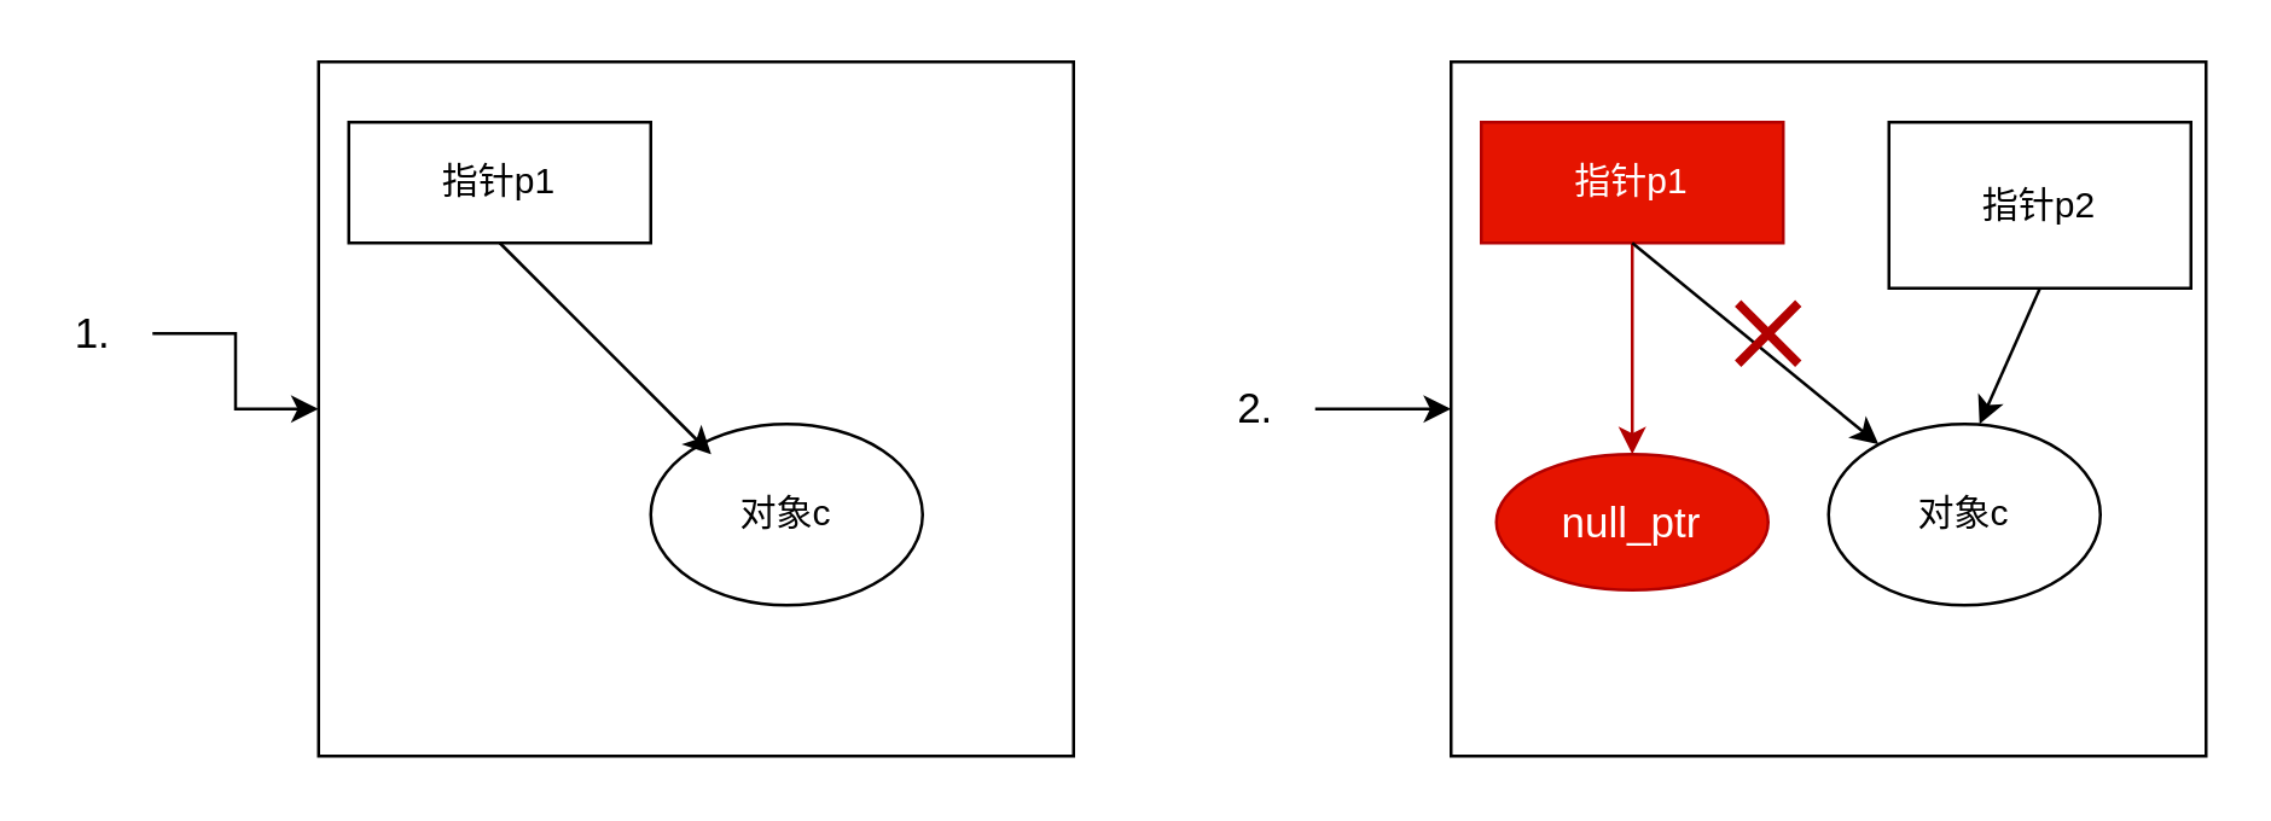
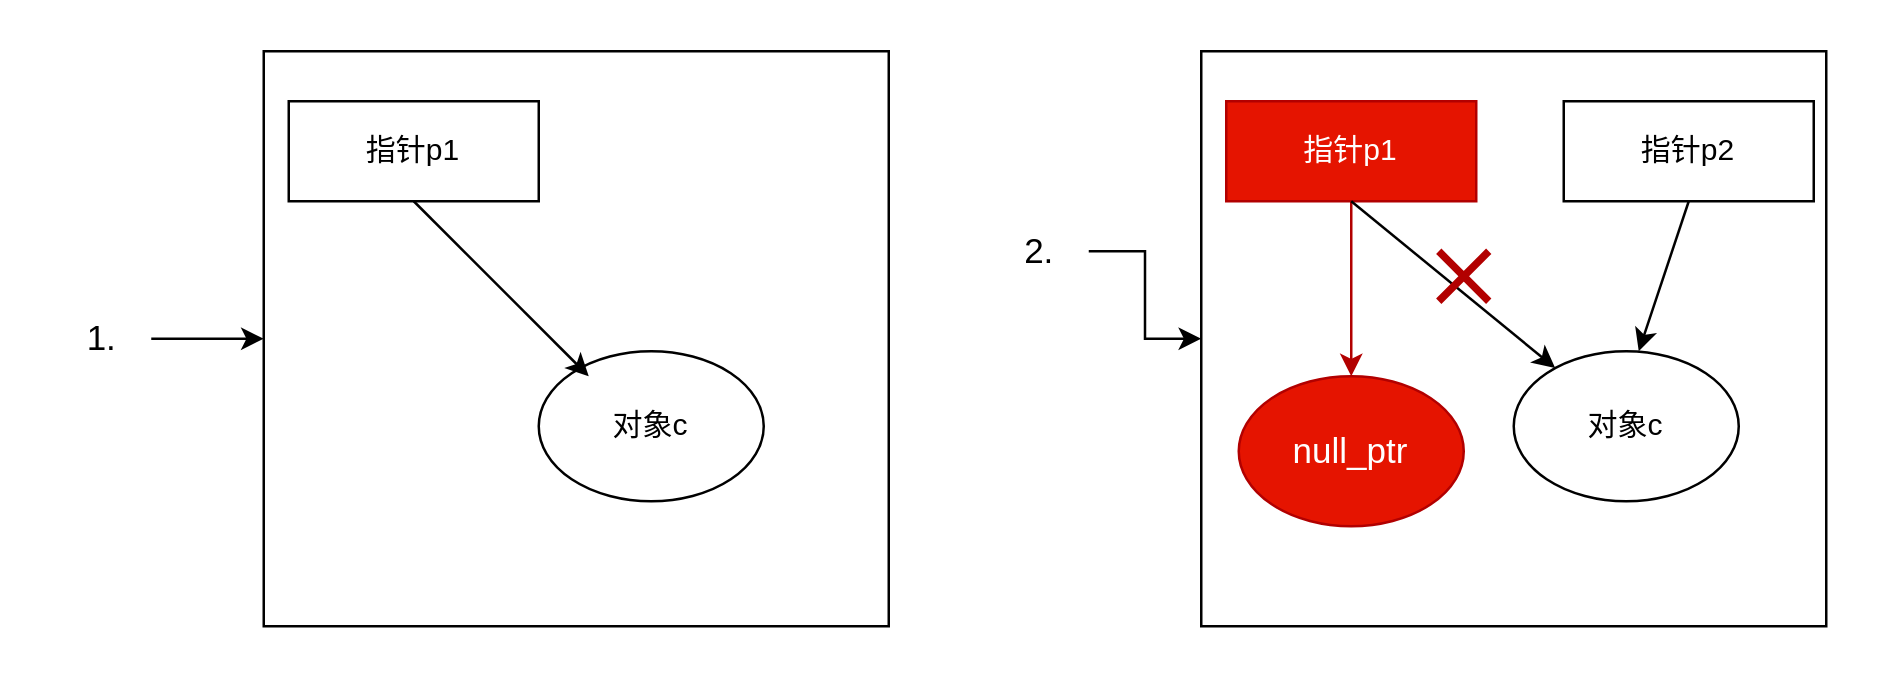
  <mxCell id="0" />
  <mxCell id="1" parent="0" />
  <mxCell id="2" value="" style="rounded=0;whiteSpace=wrap;html=1;" vertex="1" parent="1"><mxGeometry x="105" y="20" width="250" height="230" as="geometry" /></mxCell>
  <mxCell id="3" value="对象c" style="ellipse;whiteSpace=wrap;html=1;" vertex="1" parent="1"><mxGeometry x="215" y="140" width="90" height="60" as="geometry" /></mxCell>
  <mxCell id="4" value="指针p1" style="rounded=0;whiteSpace=wrap;html=1;" vertex="1" parent="1"><mxGeometry x="115" y="40" width="100" height="40" as="geometry" /></mxCell>
  <mxCell id="5" value="" style="endArrow=classic;html=1;rounded=0;exitX=0.5;exitY=1;exitDx=0;exitDy=0;" edge="1" parent="1" source="4"><mxGeometry width="50" height="50" relative="1" as="geometry"><mxPoint x="225" y="240" as="sourcePoint" /><mxPoint x="235" y="150" as="targetPoint" /></mxGeometry></mxCell>
  <mxCell id="6" value="" style="edgeStyle=orthogonalEdgeStyle;rounded=0;orthogonalLoop=1;jettySize=auto;html=1;fontSize=14;" edge="1" parent="1" source="7" target="2"><mxGeometry relative="1" as="geometry" /></mxCell>
- <mxCell id="7" value="1." style="text;html=1;align=center;verticalAlign=middle;resizable=0;points=[];autosize=1;strokeColor=none;fillColor=none;fontSize=14;" vertex="1" parent="1"><mxGeometry x="10" y="95" width="40" height="30" as="geometry" /></mxCell>
+ <mxCell id="7" value="1." style="text;html=1;align=center;verticalAlign=middle;resizable=0;points=[];autosize=1;strokeColor=none;fillColor=none;fontSize=14;" vertex="1" parent="1"><mxGeometry x="20" y="120" width="40" height="30" as="geometry" /></mxCell>
  <mxCell id="8" value="" style="rounded=0;whiteSpace=wrap;html=1;" vertex="1" parent="1"><mxGeometry x="480" y="20" width="250" height="230" as="geometry" /></mxCell>
  <mxCell id="9" value="对象c" style="ellipse;whiteSpace=wrap;html=1;" vertex="1" parent="1"><mxGeometry x="605" y="140" width="90" height="60" as="geometry" /></mxCell>
  <mxCell id="10" value="" style="edgeStyle=orthogonalEdgeStyle;rounded=0;orthogonalLoop=1;jettySize=auto;html=1;fontSize=14;fillColor=#e51400;strokeColor=#B20000;" edge="1" parent="1" source="11" target="18"><mxGeometry relative="1" as="geometry" /></mxCell>
  <mxCell id="11" value="指针p1" style="rounded=0;whiteSpace=wrap;html=1;fillColor=#e51400;fontColor=#ffffff;strokeColor=#B20000;" vertex="1" parent="1"><mxGeometry x="490" y="40" width="100" height="40" as="geometry" /></mxCell>
  <mxCell id="12" value="" style="endArrow=classic;html=1;rounded=0;exitX=0.5;exitY=1;exitDx=0;exitDy=0;" edge="1" parent="1" source="11" target="9"><mxGeometry width="50" height="50" relative="1" as="geometry"><mxPoint x="600" y="240" as="sourcePoint" /><mxPoint x="610" y="150" as="targetPoint" /></mxGeometry></mxCell>
  <mxCell id="13" value="" style="edgeStyle=orthogonalEdgeStyle;rounded=0;orthogonalLoop=1;jettySize=auto;html=1;fontSize=14;" edge="1" parent="1" source="14" target="8"><mxGeometry relative="1" as="geometry" /></mxCell>
- <mxCell id="14" value="2." style="text;html=1;align=center;verticalAlign=middle;resizable=0;points=[];autosize=1;strokeColor=none;fillColor=none;fontSize=14;" vertex="1" parent="1"><mxGeometry x="395" y="120" width="40" height="30" as="geometry" /></mxCell>
- <mxCell id="15" value="指针p2" style="rounded=0;whiteSpace=wrap;html=1;" vertex="1" parent="1"><mxGeometry x="625" y="40" width="100" height="55" as="geometry" /></mxCell>
+ <mxCell id="14" value="2." style="text;html=1;align=center;verticalAlign=middle;resizable=0;points=[];autosize=1;strokeColor=none;fillColor=none;fontSize=14;" vertex="1" parent="1"><mxGeometry x="395" y="85" width="40" height="30" as="geometry" /></mxCell>
+ <mxCell id="15" value="指针p2" style="rounded=0;whiteSpace=wrap;html=1;" vertex="1" parent="1"><mxGeometry x="625" y="40" width="100" height="40" as="geometry" /></mxCell>
  <mxCell id="16" value="" style="endArrow=classic;html=1;rounded=0;fontSize=14;exitX=0.5;exitY=1;exitDx=0;exitDy=0;" edge="1" parent="1" source="15"><mxGeometry width="50" height="50" relative="1" as="geometry"><mxPoint x="315" y="70" as="sourcePoint" /><mxPoint x="655" y="140" as="targetPoint" /></mxGeometry></mxCell>
  <mxCell id="17" value="" style="shape=umlDestroy;whiteSpace=wrap;html=1;strokeWidth=3;fontSize=14;fillColor=#e51400;strokeColor=#B20000;fontColor=#ffffff;" vertex="1" parent="1"><mxGeometry x="575" y="100" width="20" height="20" as="geometry" /></mxCell>
- <mxCell id="18" value="null_ptr" style="ellipse;whiteSpace=wrap;html=1;fontSize=14;fillColor=#e51400;fontColor=#ffffff;strokeColor=#B20000;" vertex="1" parent="1"><mxGeometry x="495" y="150" width="90" height="45" as="geometry" /></mxCell>
+ <mxCell id="18" value="null_ptr" style="ellipse;whiteSpace=wrap;html=1;fontSize=14;fillColor=#e51400;fontColor=#ffffff;strokeColor=#B20000;" vertex="1" parent="1"><mxGeometry x="495" y="150" width="90" height="60" as="geometry" /></mxCell>
